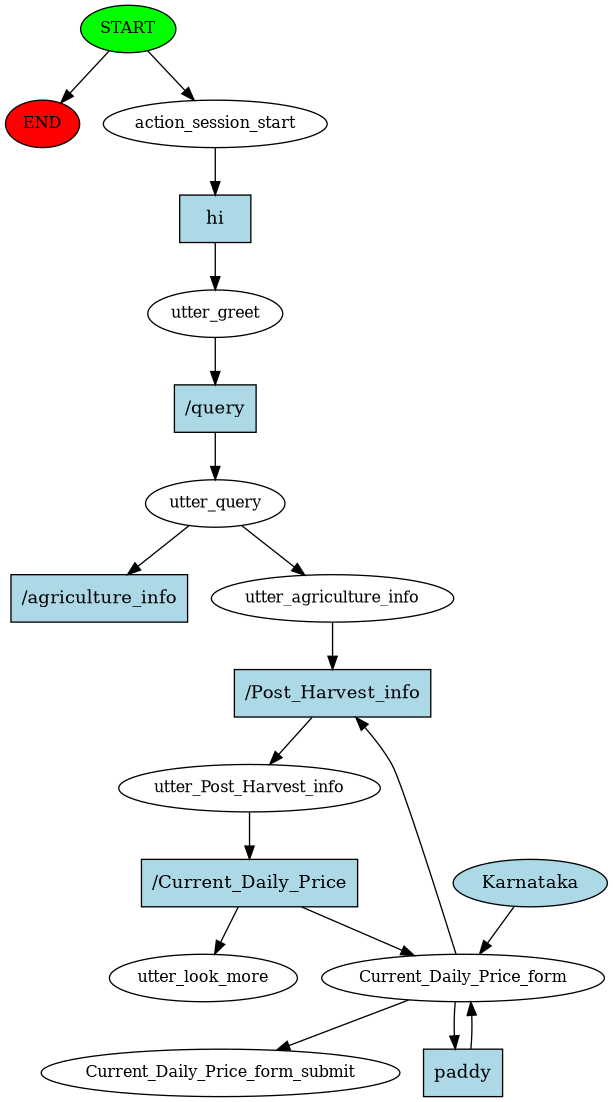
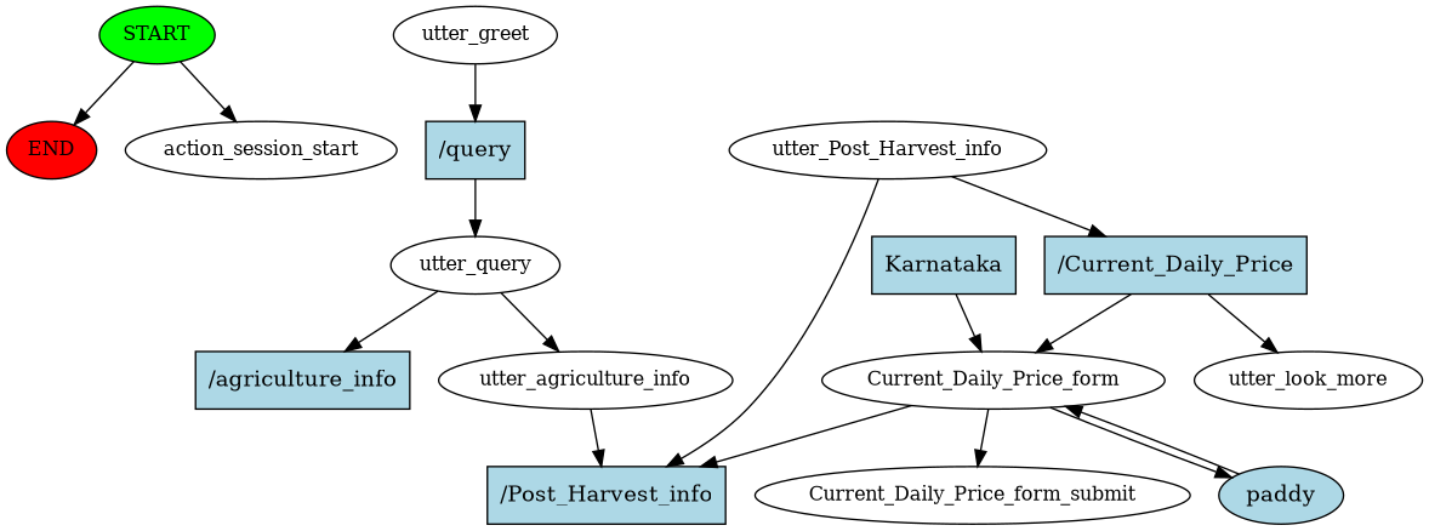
  digraph {
    node [fontsize=12 style=filled]
    n1 [fillcolor=green label=START]
    n2 [fillcolor=red label=END]
    n3 [label=action_session_start style=""]
-   n4 [fillcolor=lightblue label=hi shape=rect fontsize=""]
    n5 [label=utter_greet style=""]
    n6 [fillcolor=lightblue label="/query" shape=rect fontsize=""]
    n7 [label=utter_query style=""]
    n8 [fillcolor=lightblue label="/agriculture_info" shape=rect fontsize=""]
    n9 [label=utter_agriculture_info style=""]
    n10 [fillcolor=lightblue label="/Post_Harvest_info" shape=rect fontsize=""]
    n11 [label=utter_Post_Harvest_info style=""]
    n12 [fillcolor=lightblue label="/Current_Daily_Price" shape=rect fontsize=""]
    n13 [label=Current_Daily_Price_form style=""]
    n14 [label=utter_look_more style=""]
    n15 [label=Current_Daily_Price_form_submit style=""]
-   n16 [fillcolor=lightblue label=paddy shape=rect fontsize=""]
-   n17 [fillcolor=lightblue label=Karnataka shape=ellipse fontsize=""]
+   n16 [fillcolor=lightblue label=paddy shape=ellipse fontsize=""]
+   n17 [fillcolor=lightblue label=Karnataka shape=rect fontsize=""]
    n1 -> n2
    n1 -> n3
-   n3 -> n4
-   n4 -> n5
    n5 -> n6
    n6 -> n7
    n7 -> n8
    n7 -> n9
    n9 -> n10
-   n10 -> n11
+   n11 -> n10
    n11 -> n12
    n12 -> n13
    n12 -> n14
    n13 -> n10
    n13 -> n15
    n13 -> n16
    n16 -> n13
    n17 -> n13
  }
